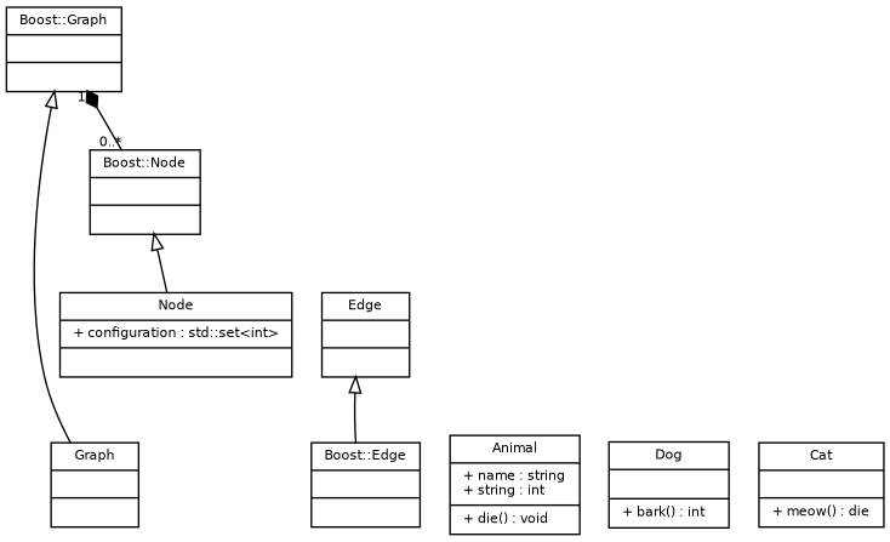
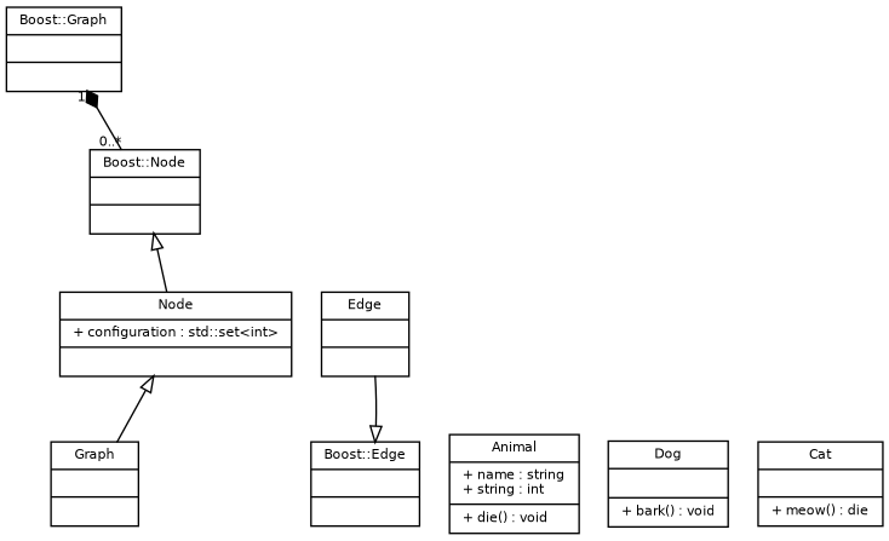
  digraph {
    fontname="Bitstream Vera Sans"
    fontsize=8
    rankdir=BT
    node [fontname="Bitstream Vera Sans" fontsize=8 shape=record]
    edge [arrowhead=empty fontname="Bitstream Vera Sans" fontsize=8]
    n1 [label="{Boost::Node||}"]
    n2 [label="{Boost::Graph||}"]
    n3 [label="{Boost::Edge||}"]
    n4 [label="{Node|+ configuration : std::set\<int\>\l|}"]
    n5 [label="{Edge||}"]
    n6 [label="{Graph||}"]
    n7 [label="{Animal|+ name : string\l+ string : int\l|+ die() : void\l}"]
-   n8 [label="{Dog||+ bark() : int\l}"]
+   n8 [label="{Dog||+ bark() : void\l}"]
    n9 [label="{Cat||+ meow() : die\l}"]
    n1 -> n2 [arrowhead=diamond headlabel=1 taillabel="0..*"]
    n4 -> n1
-   n3 -> n5
-   n6 -> n2
+   n5 -> n3
+   n6 -> n4
  }
